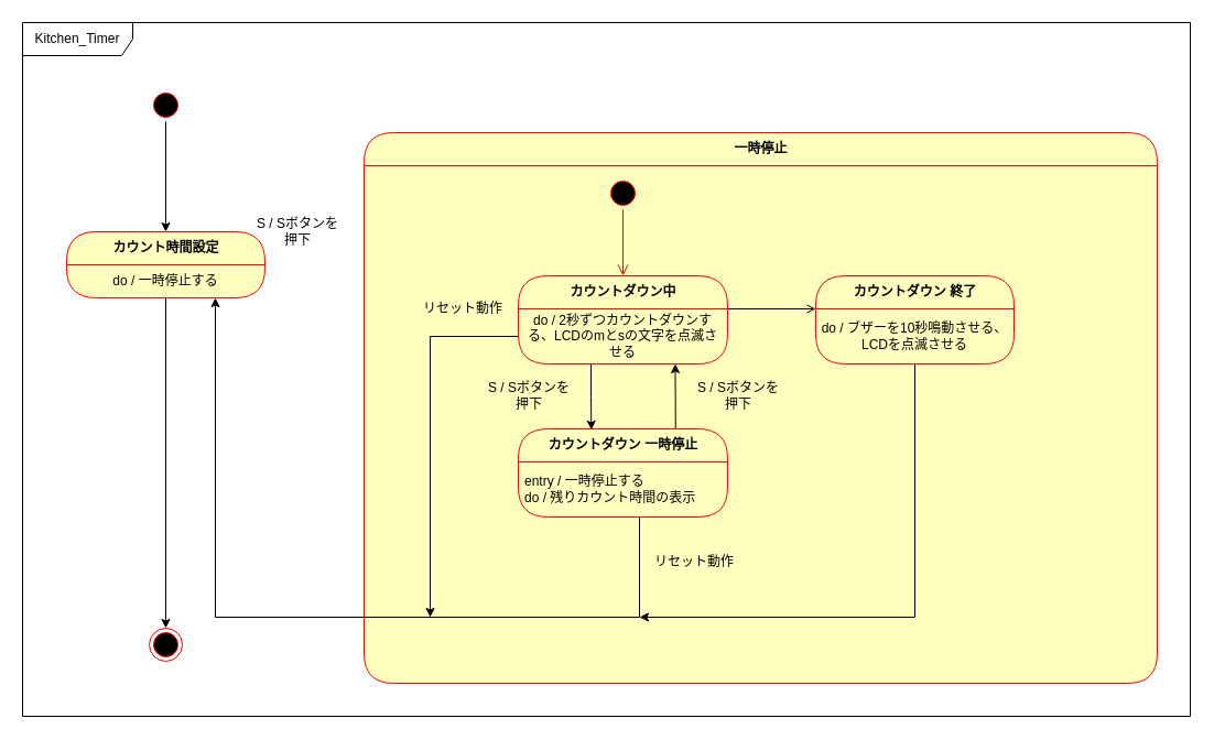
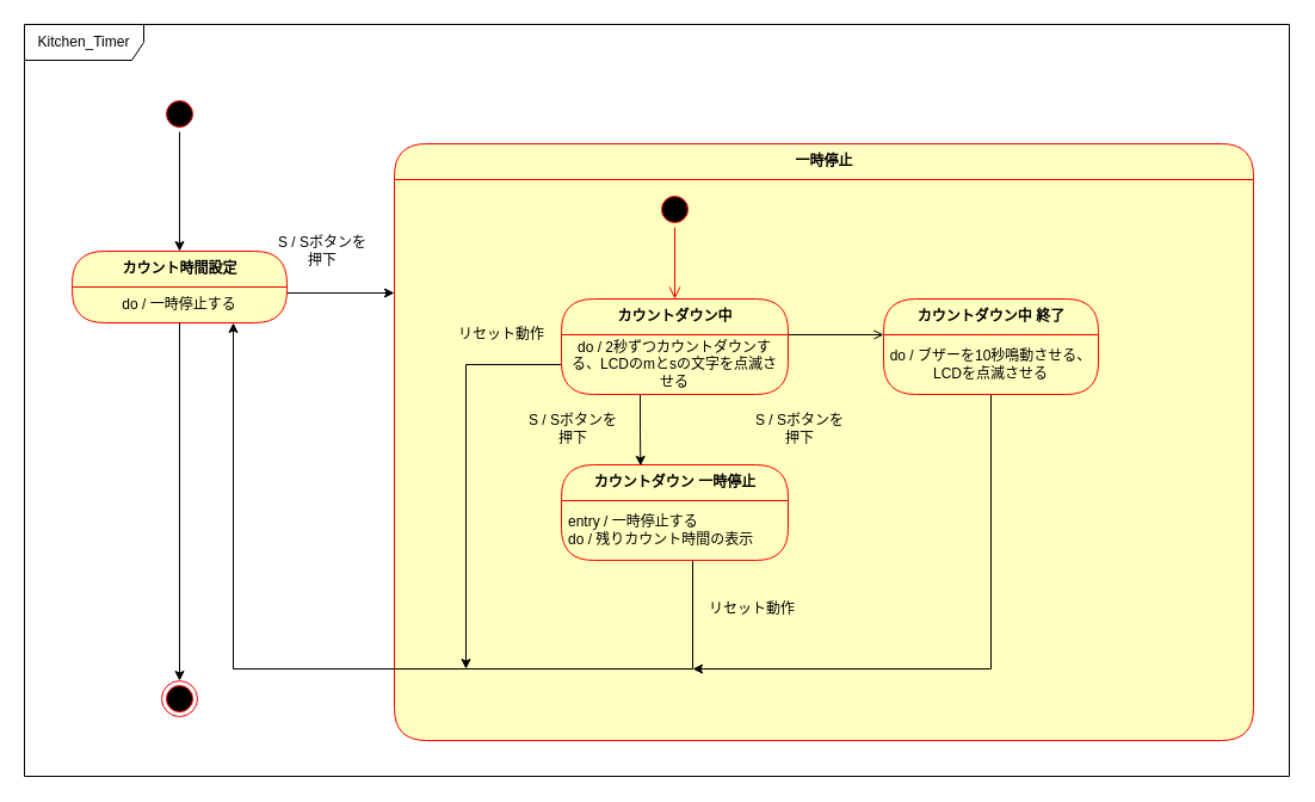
  <mxCell id="0" />
  <mxCell id="1" parent="0" />
  <mxCell id="2" value="Kitchen_Timer" style="shape=umlFrame;whiteSpace=wrap;html=1;width=100;height=30;" parent="1" vertex="1"><mxGeometry x="20" y="20" width="1060" height="630" as="geometry" /></mxCell>
  <mxCell id="3" value="一時停止" style="swimlane;html=1;fontStyle=1;align=center;verticalAlign=middle;childLayout=stackLayout;horizontal=1;startSize=30;horizontalStack=0;resizeParent=0;resizeLast=1;container=0;fontColor=#000000;collapsible=0;rounded=1;arcSize=30;strokeColor=#ff0000;fillColor=#ffffc0;swimlaneFillColor=#ffffc0;dropTarget=0;" vertex="1" parent="1"><mxGeometry x="330" y="120" width="720" height="500" as="geometry" /></mxCell>
  <mxCell id="4" style="edgeStyle=orthogonalEdgeStyle;rounded=0;orthogonalLoop=1;jettySize=auto;html=1;exitX=0.5;exitY=1;exitDx=0;exitDy=0;entryX=0.5;entryY=0;entryDx=0;entryDy=0;" edge="1" parent="1" source="5" target="12"><mxGeometry relative="1" as="geometry"><mxPoint x="105" y="255" as="sourcePoint" /><mxPoint x="150" y="340" as="targetPoint" /><Array as="points" /></mxGeometry></mxCell>
  <mxCell id="5" value="" style="ellipse;html=1;shape=startState;fillColor=#000000;strokeColor=#ff0000;" parent="1" vertex="1"><mxGeometry x="135" y="80" width="30" height="30" as="geometry" /></mxCell>
  <mxCell id="6" value="" style="ellipse;html=1;shape=startState;fillColor=#000000;strokeColor=#ff0000;" vertex="1" parent="1"><mxGeometry x="550" y="160" width="30" height="30" as="geometry" /></mxCell>
  <mxCell id="7" value="" style="edgeStyle=orthogonalEdgeStyle;html=1;verticalAlign=bottom;endArrow=open;endSize=8;strokeColor=#ff0000;" edge="1" source="6" parent="1" target="20"><mxGeometry relative="1" as="geometry"><mxPoint x="355" y="280" as="targetPoint" /></mxGeometry></mxCell>
  <mxCell id="8" style="edgeStyle=orthogonalEdgeStyle;rounded=0;orthogonalLoop=1;jettySize=auto;html=1;entryX=0.349;entryY=0.011;entryDx=0;entryDy=0;entryPerimeter=0;" edge="1" parent="1" source="20" target="26"><mxGeometry relative="1" as="geometry"><mxPoint x="550" y="440" as="targetPoint" /><Array as="points"><mxPoint x="536" y="360" /><mxPoint x="536" y="360" /></Array></mxGeometry></mxCell>
  <mxCell id="9" style="edgeStyle=orthogonalEdgeStyle;rounded=0;orthogonalLoop=1;jettySize=auto;html=1;exitX=1;exitY=0.5;exitDx=0;exitDy=0;entryX=0;entryY=0;entryDx=0;entryDy=0;endArrow=open;" edge="1" parent="1" source="20" target="23"><mxGeometry relative="1" as="geometry"><Array as="points"><mxPoint x="620" y="280" /><mxPoint x="620" y="280" /></Array></mxGeometry></mxCell>
- <mxCell id="10" style="edgeStyle=orthogonalEdgeStyle;rounded=0;orthogonalLoop=1;jettySize=auto;html=1;exitX=0.25;exitY=0;exitDx=0;exitDy=0;entryX=0.75;entryY=1;entryDx=0;entryDy=0;" edge="1" parent="1" source="26" target="21"><mxGeometry relative="1" as="geometry"><mxPoint x="433" y="330" as="targetPoint" /><Array as="points"><mxPoint x="613" y="440" /><mxPoint x="613" y="385" /></Array></mxGeometry></mxCell>
+ <mxCell id="11" style="edgeStyle=orthogonalEdgeStyle;rounded=0;orthogonalLoop=1;jettySize=auto;html=1;entryX=0;entryY=0.25;entryDx=0;entryDy=0;exitX=1;exitY=0;exitDx=0;exitDy=0;" edge="1" parent="1" source="13" target="3"><mxGeometry relative="1" as="geometry"><mxPoint x="440" y="120" as="targetPoint" /><Array as="points"><mxPoint x="240" y="245" /></Array></mxGeometry></mxCell>
  <mxCell id="12" value="カウント時間設定" style="swimlane;html=1;fontStyle=1;align=center;verticalAlign=middle;childLayout=stackLayout;horizontal=1;startSize=30;horizontalStack=0;resizeParent=0;resizeLast=1;container=0;fontColor=#000000;collapsible=0;rounded=1;arcSize=30;strokeColor=#ff0000;fillColor=#ffffc0;swimlaneFillColor=#ffffc0;dropTarget=0;" parent="1" vertex="1"><mxGeometry x="60" y="210" width="180" height="60" as="geometry" /></mxCell>
  <mxCell id="13" value="do / 一時停止する" style="text;html=1;strokeColor=none;fillColor=none;align=center;verticalAlign=middle;spacingLeft=4;spacingRight=4;whiteSpace=wrap;overflow=hidden;rotatable=0;fontColor=#000000;" parent="12" vertex="1"><mxGeometry y="30" width="180" height="30" as="geometry" /></mxCell>
  <mxCell id="14" value="" style="ellipse;html=1;shape=endState;fillColor=#000000;strokeColor=#ff0000;" vertex="1" parent="1"><mxGeometry x="135" y="570" width="30" height="30" as="geometry" /></mxCell>
  <mxCell id="15" style="edgeStyle=orthogonalEdgeStyle;rounded=0;orthogonalLoop=1;jettySize=auto;html=1;exitX=0.5;exitY=1;exitDx=0;exitDy=0;" edge="1" parent="1" source="13" target="14"><mxGeometry relative="1" as="geometry"><Array as="points" /></mxGeometry></mxCell>
  <mxCell id="16" value="S / Sボタンを押下" style="text;html=1;strokeColor=none;fillColor=none;align=center;verticalAlign=middle;whiteSpace=wrap;rounded=0;" vertex="1" parent="1"><mxGeometry x="230" y="200" width="80" height="20" as="geometry" /></mxCell>
  <mxCell id="17" style="edgeStyle=orthogonalEdgeStyle;rounded=0;orthogonalLoop=1;jettySize=auto;html=1;entryX=0.75;entryY=1;entryDx=0;entryDy=0;" edge="1" parent="1" source="27" target="13"><mxGeometry relative="1" as="geometry"><mxPoint y="390" as="targetPoint" x="200" /><Array as="points"><mxPoint x="580" y="560" /><mxPoint x="195" y="560" /></Array></mxGeometry></mxCell>
  <mxCell id="18" style="edgeStyle=orthogonalEdgeStyle;rounded=0;orthogonalLoop=1;jettySize=auto;html=1;exitX=0.5;exitY=1;exitDx=0;exitDy=0;" edge="1" parent="1" source="23"><mxGeometry relative="1" as="geometry"><mxPoint x="580" y="560" as="targetPoint" /><Array as="points"><mxPoint x="830" y="560" /></Array></mxGeometry></mxCell>
  <mxCell id="19" style="edgeStyle=orthogonalEdgeStyle;rounded=0;orthogonalLoop=1;jettySize=auto;html=1;" edge="1" parent="1" source="21"><mxGeometry relative="1" as="geometry"><mxPoint x="390" y="560" as="targetPoint" /><Array as="points"><mxPoint x="390" y="305" /><mxPoint x="390" y="560" /></Array></mxGeometry></mxCell>
  <mxCell id="20" value="カウントダウン中" style="swimlane;html=1;fontStyle=1;align=center;verticalAlign=middle;childLayout=stackLayout;horizontal=1;startSize=30;horizontalStack=0;resizeParent=0;resizeLast=1;container=0;fontColor=#000000;collapsible=0;rounded=1;arcSize=30;strokeColor=#ff0000;fillColor=#ffffc0;swimlaneFillColor=#ffffc0;dropTarget=0;" vertex="1" parent="1"><mxGeometry x="470" y="250" width="190" height="80" as="geometry" /></mxCell>
  <mxCell id="21" value="do / 2秒ずつカウントダウンする、LCDのmとsの文字を点滅させる" style="text;html=1;strokeColor=none;fillColor=none;align=center;verticalAlign=middle;spacingLeft=4;spacingRight=4;whiteSpace=wrap;overflow=hidden;rotatable=0;fontColor=#000000;" vertex="1" parent="20"><mxGeometry y="30" width="190" height="50" as="geometry" /></mxCell>
- <mxCell id="22" value="カウントダウン 終了" style="swimlane;html=1;fontStyle=1;align=center;verticalAlign=middle;childLayout=stackLayout;horizontal=1;startSize=30;horizontalStack=0;resizeParent=0;resizeLast=1;container=0;fontColor=#000000;collapsible=0;rounded=1;arcSize=30;strokeColor=#ff0000;fillColor=#ffffc0;swimlaneFillColor=#ffffc0;dropTarget=0;" vertex="1" parent="1"><mxGeometry x="740" y="250" width="180" height="80" as="geometry" /></mxCell>
+ <mxCell id="22" value="カウントダウン中 終了" style="swimlane;html=1;fontStyle=1;align=center;verticalAlign=middle;childLayout=stackLayout;horizontal=1;startSize=30;horizontalStack=0;resizeParent=0;resizeLast=1;container=0;fontColor=#000000;collapsible=0;rounded=1;arcSize=30;strokeColor=#ff0000;fillColor=#ffffc0;swimlaneFillColor=#ffffc0;dropTarget=0;" vertex="1" parent="1"><mxGeometry x="740" y="250" width="180" height="80" as="geometry" /></mxCell>
  <mxCell id="23" value="do / ブザーを10秒鳴動させる、LCDを点滅させる" style="text;html=1;strokeColor=none;fillColor=none;align=center;verticalAlign=middle;spacingLeft=4;spacingRight=4;whiteSpace=wrap;overflow=hidden;rotatable=0;fontColor=#000000;" vertex="1" parent="22"><mxGeometry y="30" width="180" height="50" as="geometry" /></mxCell>
  <mxCell id="24" value="S / Sボタンを押下" style="text;html=1;strokeColor=none;fillColor=none;align=center;verticalAlign=middle;whiteSpace=wrap;rounded=0;" vertex="1" parent="1"><mxGeometry x="440" y="349" width="80" height="20" as="geometry" /></mxCell>
  <mxCell id="25" value="S / Sボタンを押下" style="text;html=1;strokeColor=none;fillColor=none;align=center;verticalAlign=middle;whiteSpace=wrap;rounded=0;" vertex="1" parent="1"><mxGeometry x="630" y="349" width="80" height="20" as="geometry" /></mxCell>
  <mxCell id="26" value="カウントダウン 一時停止" style="swimlane;html=1;fontStyle=1;align=center;verticalAlign=middle;childLayout=stackLayout;horizontal=1;startSize=30;horizontalStack=0;resizeParent=0;resizeLast=1;container=0;fontColor=#000000;collapsible=0;rounded=1;arcSize=30;strokeColor=#ff0000;fillColor=#ffffc0;swimlaneFillColor=#ffffc0;dropTarget=0;" vertex="1" parent="1"><mxGeometry x="470" y="389" width="190" height="80" as="geometry" /></mxCell>
  <mxCell id="27" value="entry / 一時停止する&lt;br&gt;do / 残りカウント時間の表示" style="text;html=1;strokeColor=none;fillColor=none;align=left;verticalAlign=middle;spacingLeft=4;spacingRight=4;whiteSpace=wrap;overflow=hidden;rotatable=0;fontColor=#000000;" vertex="1" parent="26"><mxGeometry y="30" width="190" height="50" as="geometry" /></mxCell>
  <mxCell id="28" value="Subtitle" style="text;html=1;strokeColor=none;fillColor=none;align=center;verticalAlign=middle;spacingLeft=4;spacingRight=4;whiteSpace=wrap;overflow=hidden;rotatable=0;fontColor=#000000;" vertex="1" parent="26"><mxGeometry y="80" width="190" as="geometry" /></mxCell>
  <mxCell id="29" value="Subtitle" style="text;html=1;strokeColor=none;fillColor=none;align=center;verticalAlign=middle;spacingLeft=4;spacingRight=4;whiteSpace=wrap;overflow=hidden;rotatable=0;fontColor=#000000;" vertex="1" parent="26"><mxGeometry y="80" width="190" as="geometry" /></mxCell>
  <mxCell id="30" value="リセット動作" style="text;html=1;strokeColor=none;fillColor=none;align=center;verticalAlign=middle;whiteSpace=wrap;rounded=0;" vertex="1" parent="1"><mxGeometry x="590" y="500" width="80" height="20" as="geometry" /></mxCell>
  <mxCell id="31" value="リセット動作" style="text;html=1;strokeColor=none;fillColor=none;align=center;verticalAlign=middle;whiteSpace=wrap;rounded=0;" vertex="1" parent="1"><mxGeometry x="380" y="270" width="80" height="20" as="geometry" /></mxCell>
